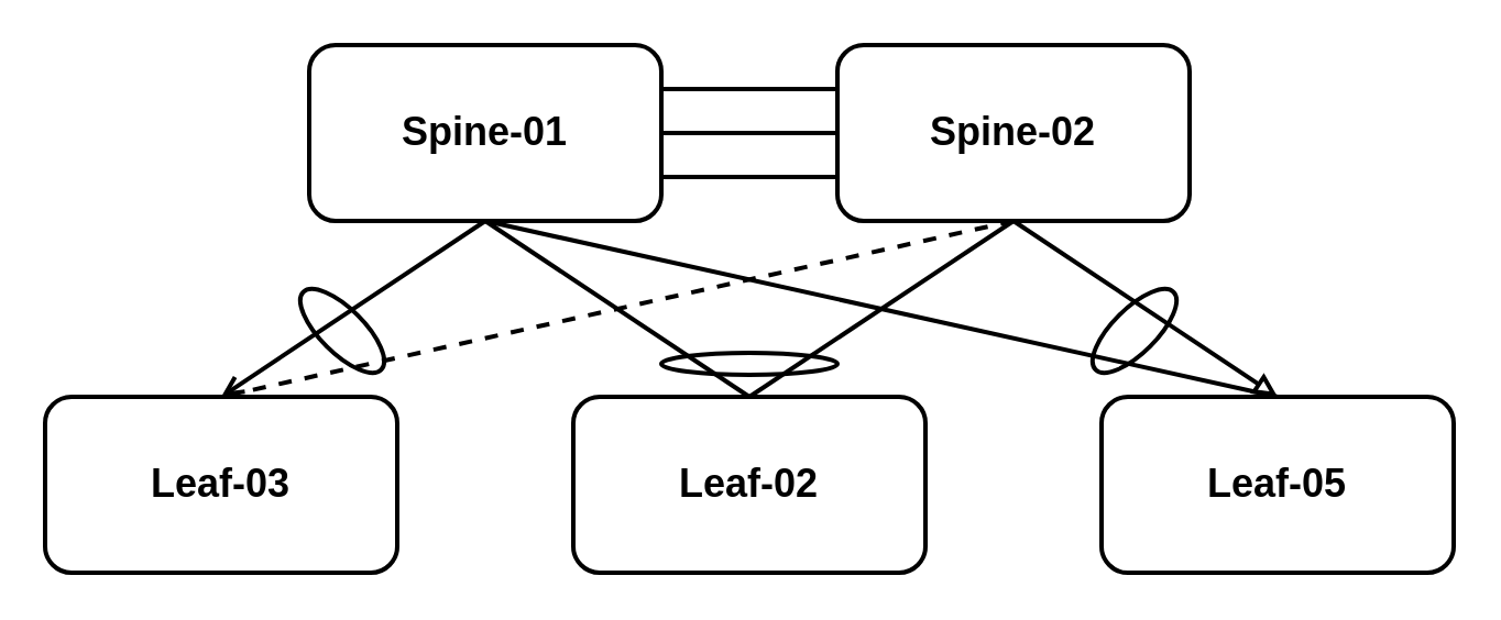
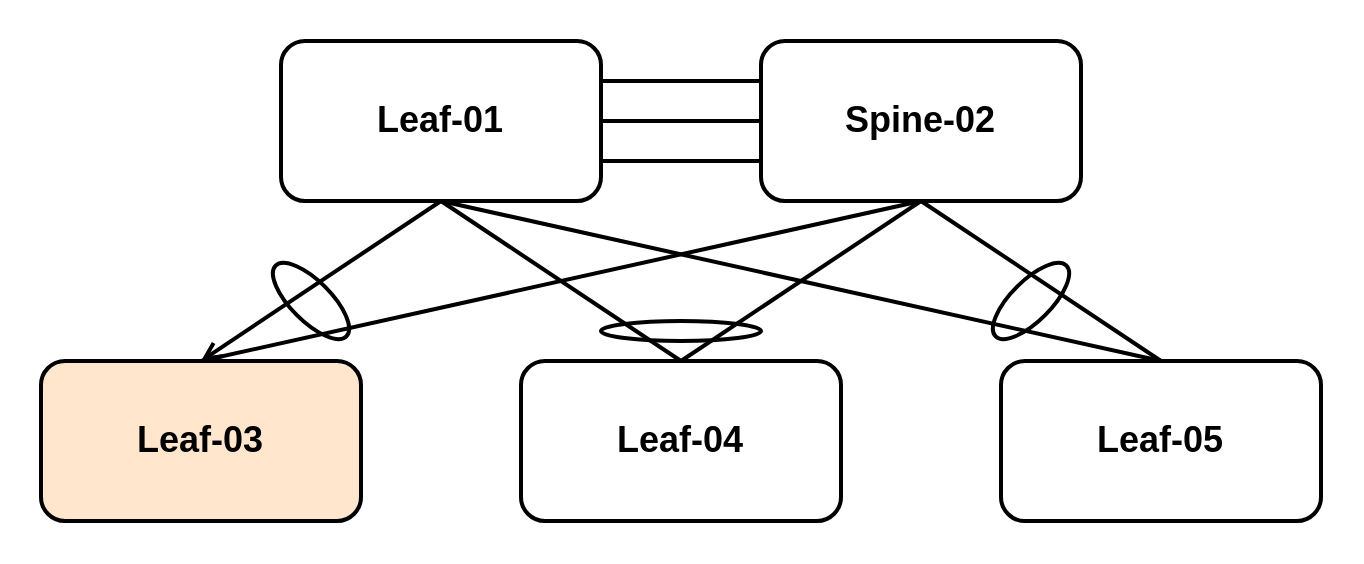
  <mxCell id="0" />
  <mxCell id="1" parent="0" />
  <mxCell id="2" style="rounded=0;orthogonalLoop=1;jettySize=auto;html=1;exitX=0.5;exitY=1;exitDx=0;exitDy=0;entryX=0.5;entryY=0;entryDx=0;entryDy=0;fontSize=14;endArrow=open;endFill=0;strokeWidth=2;" parent="1" source="3" target="5" edge="1"><mxGeometry relative="1" as="geometry" /></mxCell>
- <mxCell id="3" value="Spine-01" style="rounded=1;whiteSpace=wrap;html=1;fontSize=18;fontStyle=1;strokeWidth=2;" parent="1" vertex="1"><mxGeometry x="140" y="20" width="160" height="80" as="geometry" /></mxCell>
+ <mxCell id="3" value="Leaf-01" style="rounded=1;whiteSpace=wrap;html=1;fontSize=18;fontStyle=1;strokeWidth=2;" parent="1" vertex="1"><mxGeometry x="140" y="20" width="160" height="80" as="geometry" /></mxCell>
  <mxCell id="4" value="Spine-02" style="rounded=1;whiteSpace=wrap;html=1;fontSize=18;fontStyle=1;strokeWidth=2;" parent="1" vertex="1"><mxGeometry x="380" y="20" width="160" height="80" as="geometry" /></mxCell>
- <mxCell id="5" value="Leaf-03" style="rounded=1;whiteSpace=wrap;html=1;fontSize=18;fontStyle=1;strokeWidth=2;" parent="1" vertex="1"><mxGeometry x="20" y="180" width="160" height="80" as="geometry" /></mxCell>
- <mxCell id="6" value="Leaf-02" style="rounded=1;whiteSpace=wrap;html=1;fontSize=18;fontStyle=1;strokeWidth=2;" parent="1" vertex="1"><mxGeometry x="260" y="180" width="160" height="80" as="geometry" /></mxCell>
+ <mxCell id="5" value="Leaf-03" style="rounded=1;whiteSpace=wrap;html=1;fontSize=18;fontStyle=1;strokeWidth=2;fillColor=#ffe6cc;" parent="1" vertex="1"><mxGeometry x="20" y="180" width="160" height="80" as="geometry" /></mxCell>
+ <mxCell id="6" value="Leaf-04" style="rounded=1;whiteSpace=wrap;html=1;fontSize=18;fontStyle=1;strokeWidth=2;" parent="1" vertex="1"><mxGeometry x="260" y="180" width="160" height="80" as="geometry" /></mxCell>
  <mxCell id="7" value="Leaf-05" style="rounded=1;whiteSpace=wrap;html=1;fontSize=18;fontStyle=1;strokeWidth=2;" parent="1" vertex="1"><mxGeometry x="500" y="180" width="160" height="80" as="geometry" /></mxCell>
  <mxCell id="8" style="rounded=0;orthogonalLoop=1;jettySize=auto;html=1;exitX=0.5;exitY=1;exitDx=0;exitDy=0;entryX=0.5;entryY=0;entryDx=0;entryDy=0;fontSize=14;endArrow=none;endFill=0;strokeWidth=2;" parent="1" source="3" target="6" edge="1"><mxGeometry relative="1" as="geometry"><mxPoint x="230" y="110" as="sourcePoint" /><mxPoint x="110" y="190" as="targetPoint" /></mxGeometry></mxCell>
  <mxCell id="9" style="rounded=0;orthogonalLoop=1;jettySize=auto;html=1;exitX=0.5;exitY=1;exitDx=0;exitDy=0;entryX=0.5;entryY=0;entryDx=0;entryDy=0;fontSize=14;endArrow=none;endFill=0;strokeWidth=2;" parent="1" source="3" target="7" edge="1"><mxGeometry relative="1" as="geometry"><mxPoint x="230" y="110" as="sourcePoint" /><mxPoint x="350" y="190" as="targetPoint" /></mxGeometry></mxCell>
  <mxCell id="10" style="rounded=0;orthogonalLoop=1;jettySize=auto;html=1;exitX=1;exitY=0.25;exitDx=0;exitDy=0;entryX=0;entryY=0.25;entryDx=0;entryDy=0;fontSize=14;endArrow=none;endFill=0;strokeWidth=2;" parent="1" source="3" target="4" edge="1"><mxGeometry relative="1" as="geometry"><mxPoint x="230" y="110" as="sourcePoint" /><mxPoint x="590" y="190" as="targetPoint" /></mxGeometry></mxCell>
  <mxCell id="11" style="rounded=0;orthogonalLoop=1;jettySize=auto;html=1;fontSize=14;endArrow=none;endFill=0;entryX=0;entryY=0.5;entryDx=0;entryDy=0;exitX=1;exitY=0.5;exitDx=0;exitDy=0;strokeWidth=2;" parent="1" source="3" target="4" edge="1"><mxGeometry relative="1" as="geometry"><mxPoint x="340" y="70" as="sourcePoint" /><mxPoint x="360" y="70" as="targetPoint" /></mxGeometry></mxCell>
  <mxCell id="12" style="rounded=0;orthogonalLoop=1;jettySize=auto;html=1;exitX=1;exitY=0.75;exitDx=0;exitDy=0;entryX=0;entryY=0.75;entryDx=0;entryDy=0;fontSize=14;endArrow=none;endFill=0;strokeWidth=2;" parent="1" source="3" target="4" edge="1"><mxGeometry relative="1" as="geometry"><mxPoint x="310" y="69.5" as="sourcePoint" /><mxPoint x="390" y="69.5" as="targetPoint" /></mxGeometry></mxCell>
- <mxCell id="13" style="rounded=0;orthogonalLoop=1;jettySize=auto;html=1;exitX=0.5;exitY=1;exitDx=0;exitDy=0;entryX=0.5;entryY=0;entryDx=0;entryDy=0;fontSize=14;endArrow=none;endFill=0;strokeWidth=2;dashed=1;" parent="1" source="4" target="5" edge="1"><mxGeometry relative="1" as="geometry"><mxPoint x="230" y="110" as="sourcePoint" /><mxPoint x="110" y="190" as="targetPoint" /></mxGeometry></mxCell>
+ <mxCell id="13" style="rounded=0;orthogonalLoop=1;jettySize=auto;html=1;exitX=0.5;exitY=1;exitDx=0;exitDy=0;entryX=0.5;entryY=0;entryDx=0;entryDy=0;fontSize=14;endArrow=none;endFill=0;strokeWidth=2;" parent="1" source="4" target="5" edge="1"><mxGeometry relative="1" as="geometry"><mxPoint x="230" y="110" as="sourcePoint" /><mxPoint x="110" y="190" as="targetPoint" /></mxGeometry></mxCell>
  <mxCell id="14" style="rounded=0;orthogonalLoop=1;jettySize=auto;html=1;exitX=0.5;exitY=1;exitDx=0;exitDy=0;entryX=0.5;entryY=0;entryDx=0;entryDy=0;fontSize=14;endArrow=none;endFill=0;strokeWidth=2;" parent="1" source="4" target="6" edge="1"><mxGeometry relative="1" as="geometry"><mxPoint x="470" y="110" as="sourcePoint" /><mxPoint x="120" y="200" as="targetPoint" /></mxGeometry></mxCell>
- <mxCell id="15" style="rounded=0;orthogonalLoop=1;jettySize=auto;html=1;exitX=0.5;exitY=1;exitDx=0;exitDy=0;entryX=0.5;entryY=0;entryDx=0;entryDy=0;fontSize=14;endArrow=block;endFill=0;strokeWidth=2;" parent="1" source="4" target="7" edge="1"><mxGeometry relative="1" as="geometry"><mxPoint x="470" y="110" as="sourcePoint" /><mxPoint x="130" y="210" as="targetPoint" /></mxGeometry></mxCell>
+ <mxCell id="15" style="rounded=0;orthogonalLoop=1;jettySize=auto;html=1;exitX=0.5;exitY=1;exitDx=0;exitDy=0;entryX=0.5;entryY=0;entryDx=0;entryDy=0;fontSize=14;endArrow=none;endFill=0;strokeWidth=2;" parent="1" source="4" target="7" edge="1"><mxGeometry relative="1" as="geometry"><mxPoint x="470" y="110" as="sourcePoint" /><mxPoint x="130" y="210" as="targetPoint" /></mxGeometry></mxCell>
  <mxCell id="16" value="" style="ellipse;whiteSpace=wrap;html=1;fillColor=none;rotation=45;strokeWidth=2;" vertex="1" parent="1"><mxGeometry x="130" y="140" width="50" height="20" as="geometry" /></mxCell>
  <mxCell id="17" value="" style="ellipse;whiteSpace=wrap;html=1;fillColor=none;rotation=-45;strokeWidth=2;" vertex="1" parent="1"><mxGeometry x="490" y="140" width="50" height="20" as="geometry" /></mxCell>
  <mxCell id="18" value="" style="ellipse;whiteSpace=wrap;html=1;fillColor=none;rotation=0;strokeWidth=2;" vertex="1" parent="1"><mxGeometry x="300" y="160" width="80" height="10" as="geometry" /></mxCell>
